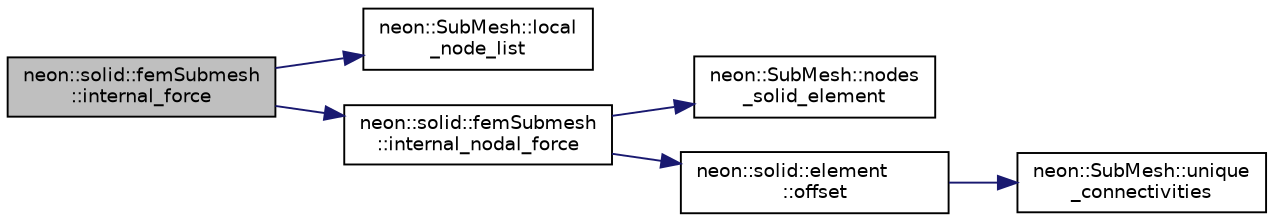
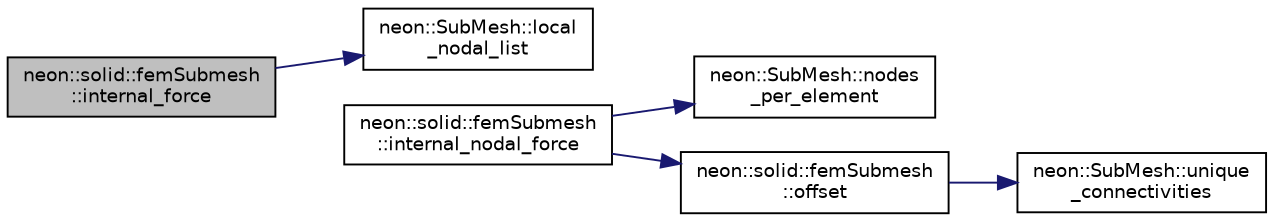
  digraph {
    rankdir=LR
    node [color=black fillcolor=white fontname=Helvetica fontsize=10 shape=record style=filled]
    edge [color=midnightblue fontname=Helvetica fontsize=10 labelfontname=Helvetica labelfontsize=10 style=solid]
    n1 [fillcolor=grey75 fontcolor=black height=0.2 label="neon::solid::femSubmesh\l::internal_force" width=0.4]
-   n2 [height=0.2 label="neon::SubMesh::local\l_node_list" width=0.4]
+   n2 [height=0.2 label="neon::SubMesh::local\l_nodal_list" width=0.4]
    n3 [height=0.2 label="neon::solid::femSubmesh\l::internal_nodal_force" width=0.4]
-   n4 [height=0.2 label="neon::SubMesh::nodes\l_solid_element" width=0.4]
-   n5 [height=0.2 label="neon::solid::element\l::offset" width=0.4]
+   n4 [height=0.2 label="neon::SubMesh::nodes\l_per_element" width=0.4]
+   n5 [height=0.2 label="neon::solid::femSubmesh\l::offset" width=0.4]
    n6 [height=0.2 label="neon::SubMesh::unique\l_connectivities" width=0.4]
    n1 -> n2
-   n1 -> n3
    n3 -> n4
    n3 -> n5
    n5 -> n6
  }
